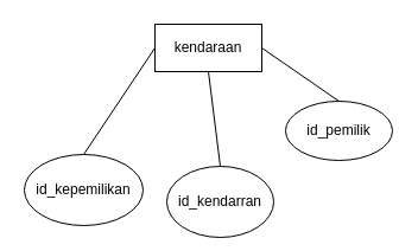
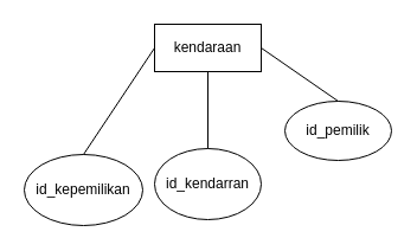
  <mxCell id="0" />
  <mxCell id="1" parent="0" />
  <mxCell id="2" value="id_kepemilikan" style="ellipse;whiteSpace=wrap;html=1;" vertex="1" parent="1"><mxGeometry x="20" y="130" width="100" height="60" as="geometry" /></mxCell>
  <mxCell id="3" value="kendaraan" style="rounded=0;whiteSpace=wrap;html=1;" vertex="1" parent="1"><mxGeometry x="130" y="20" width="90" height="40" as="geometry" /></mxCell>
- <mxCell id="4" value="id_kendarran" style="ellipse;whiteSpace=wrap;html=1;" vertex="1" parent="1"><mxGeometry x="140" y="140" width="90" height="60" as="geometry" /></mxCell>
+ <mxCell id="4" value="id_kendarran" style="ellipse;whiteSpace=wrap;html=1;" vertex="1" parent="1"><mxGeometry x="130" y="125" width="90" height="60" as="geometry" /></mxCell>
  <mxCell id="5" value="id_pemilik" style="ellipse;whiteSpace=wrap;html=1;" vertex="1" parent="1"><mxGeometry x="240" y="85" width="90" height="50" as="geometry" /></mxCell>
  <mxCell id="6" value="" style="endArrow=none;html=1;rounded=0;entryX=0;entryY=0.5;entryDx=0;entryDy=0;exitX=0.5;exitY=0;exitDx=0;exitDy=0;" edge="1" parent="1" source="2" target="3"><mxGeometry width="50" height="50" relative="1" as="geometry"><mxPoint x="110" y="210" as="sourcePoint" /><mxPoint x="160" y="160" as="targetPoint" /></mxGeometry></mxCell>
  <mxCell id="7" value="" style="endArrow=none;html=1;rounded=0;entryX=1;entryY=0.5;entryDx=0;entryDy=0;exitX=0.5;exitY=0;exitDx=0;exitDy=0;" edge="1" parent="1" source="5" target="3"><mxGeometry width="50" height="50" relative="1" as="geometry"><mxPoint x="70" y="140" as="sourcePoint" /><mxPoint x="140" y="50" as="targetPoint" /></mxGeometry></mxCell>
  <mxCell id="8" value="" style="endArrow=none;html=1;rounded=0;entryX=0.5;entryY=1;entryDx=0;entryDy=0;exitX=0.5;exitY=0;exitDx=0;exitDy=0;" edge="1" parent="1" source="4" target="3"><mxGeometry width="50" height="50" relative="1" as="geometry"><mxPoint x="80" y="150" as="sourcePoint" /><mxPoint x="150" y="60" as="targetPoint" /></mxGeometry></mxCell>
